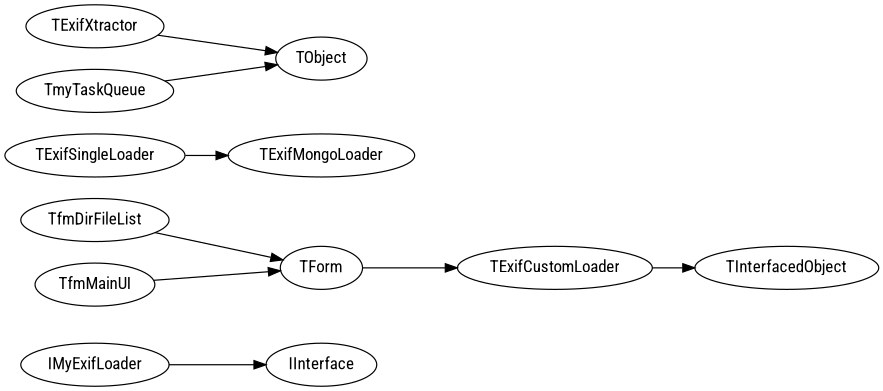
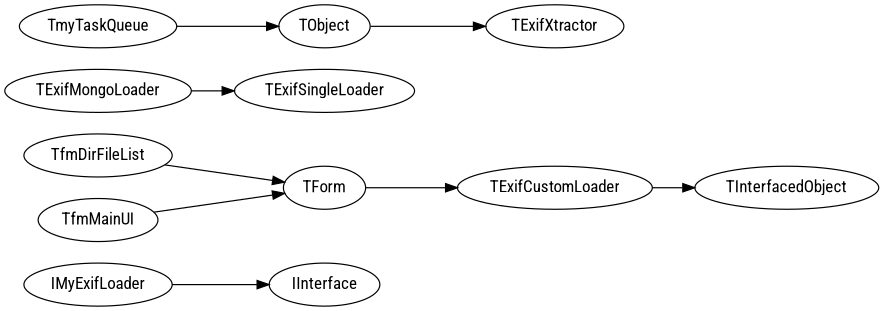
  digraph {
    fontname="Roboto Condensed"
    rankdir=LR
    node [fontname="Roboto Condensed"]
    edge [fontname="Roboto Condensed"]
    IMyExifLoader
    IInterface
    TfmDirFileList
    TForm
    TExifCustomLoader
    TfmMainUI
    TInterfacedObject
    TExifSingleLoader
    TExifMongoLoader
    TExifXtractor
    TObject
    TmyTaskQueue
    IMyExifLoader -> IInterface
    TfmDirFileList -> TForm
    TForm -> TExifCustomLoader
    TExifCustomLoader -> TInterfacedObject
    TfmMainUI -> TForm
-   TExifSingleLoader -> TExifMongoLoader
-   TExifXtractor -> TObject
+   TExifMongoLoader -> TExifSingleLoader
+   TObject -> TExifXtractor
    TmyTaskQueue -> TObject
  }
